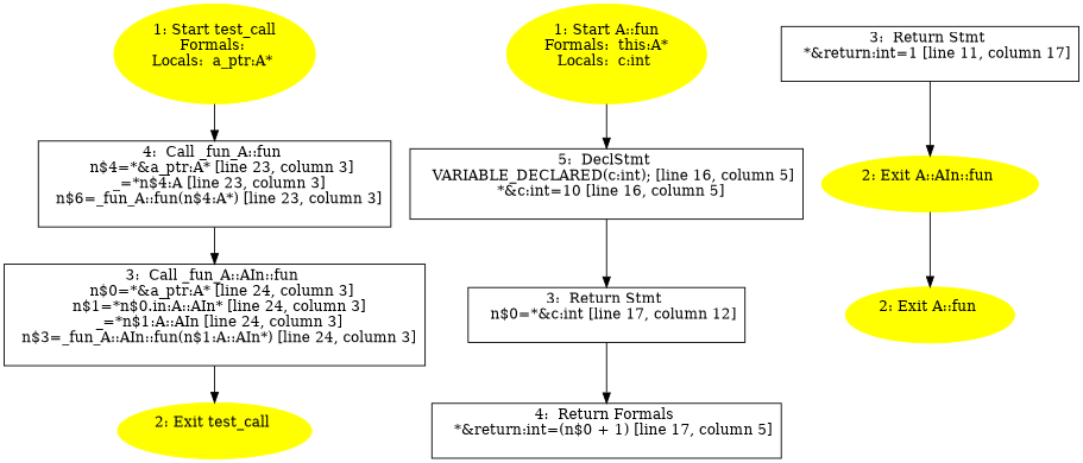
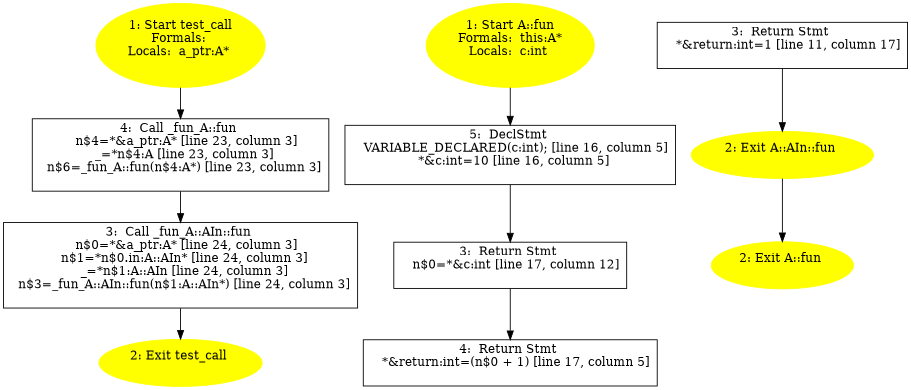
  digraph {
    node [shape=box]
    n1 [color=yellow label="1: Start test_call\nFormals: \nLocals:  a_ptr:A* \n  " style=filled shape=""]
    n2 [label="4:  Call _fun_A::fun \n   n$4=*&a_ptr:A* [line 23, column 3]\n  _=*n$4:A [line 23, column 3]\n  n$6=_fun_A::fun(n$4:A*) [line 23, column 3]\n "]
    n3 [label="3:  Call _fun_A::AIn::fun \n   n$0=*&a_ptr:A* [line 24, column 3]\n  n$1=*n$0.in:A::AIn* [line 24, column 3]\n  _=*n$1:A::AIn [line 24, column 3]\n  n$3=_fun_A::AIn::fun(n$1:A::AIn*) [line 24, column 3]\n "]
    n4 [color=yellow label="2: Exit test_call \n  " style=filled shape=""]
    n5 [color=yellow label="1: Start A::fun\nFormals:  this:A*\nLocals:  c:int \n  " style=filled shape=""]
    n6 [label="5:  DeclStmt \n   VARIABLE_DECLARED(c:int); [line 16, column 5]\n  *&c:int=10 [line 16, column 5]\n "]
    n7 [label="3:  Return Stmt \n   n$0=*&c:int [line 17, column 12]\n "]
-   n8 [label="4:  Return Formals \n   *&return:int=(n$0 + 1) [line 17, column 5]\n "]
+   n8 [label="4:  Return Stmt \n   *&return:int=(n$0 + 1) [line 17, column 5]\n "]
    n9 [color=yellow label="2: Exit A::fun \n  " style=filled shape=""]
    n10 [label="3:  Return Stmt \n   *&return:int=1 [line 11, column 17]\n "]
    n11 [color=yellow label="2: Exit A::AIn::fun \n  " style=filled shape=""]
    n1 -> n2
    n2 -> n3
    n3 -> n4
    n5 -> n6
    n6 -> n7
    n7 -> n8
    n10 -> n11
    n11 -> n9
  }
